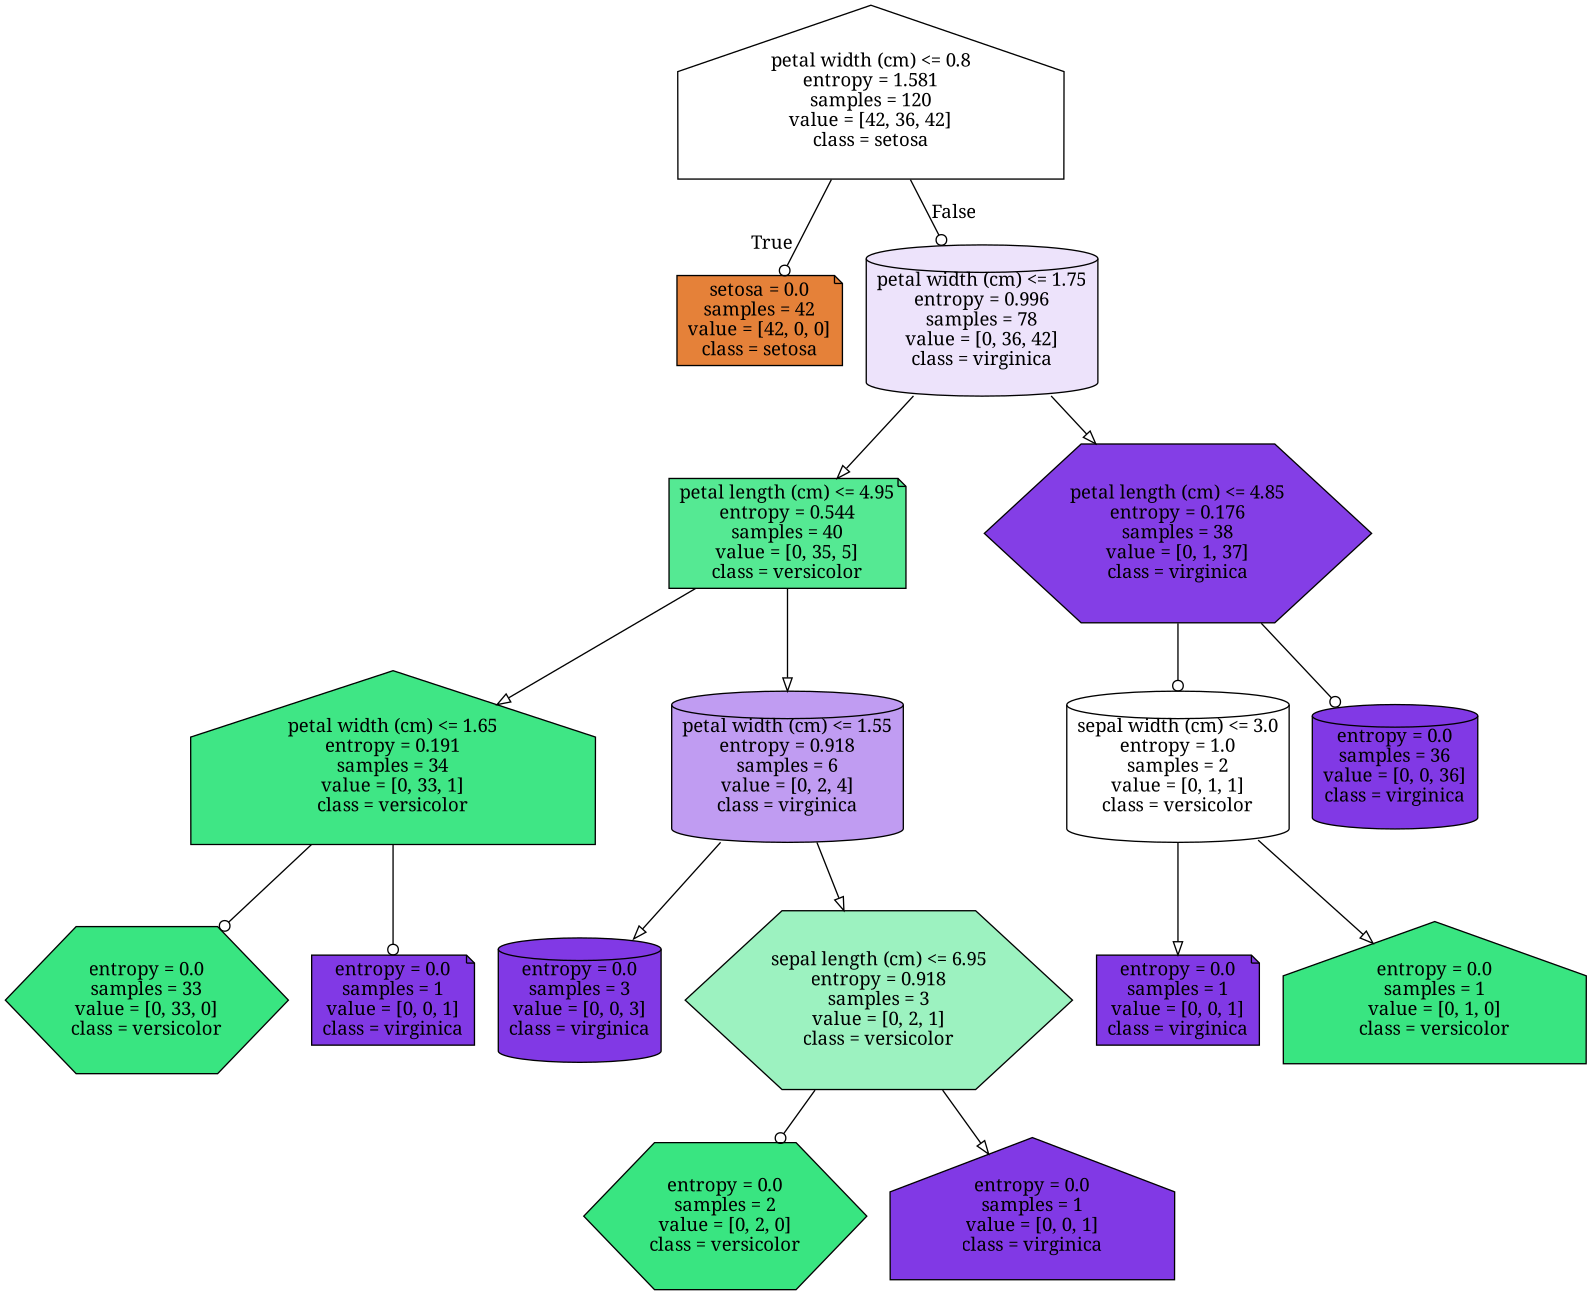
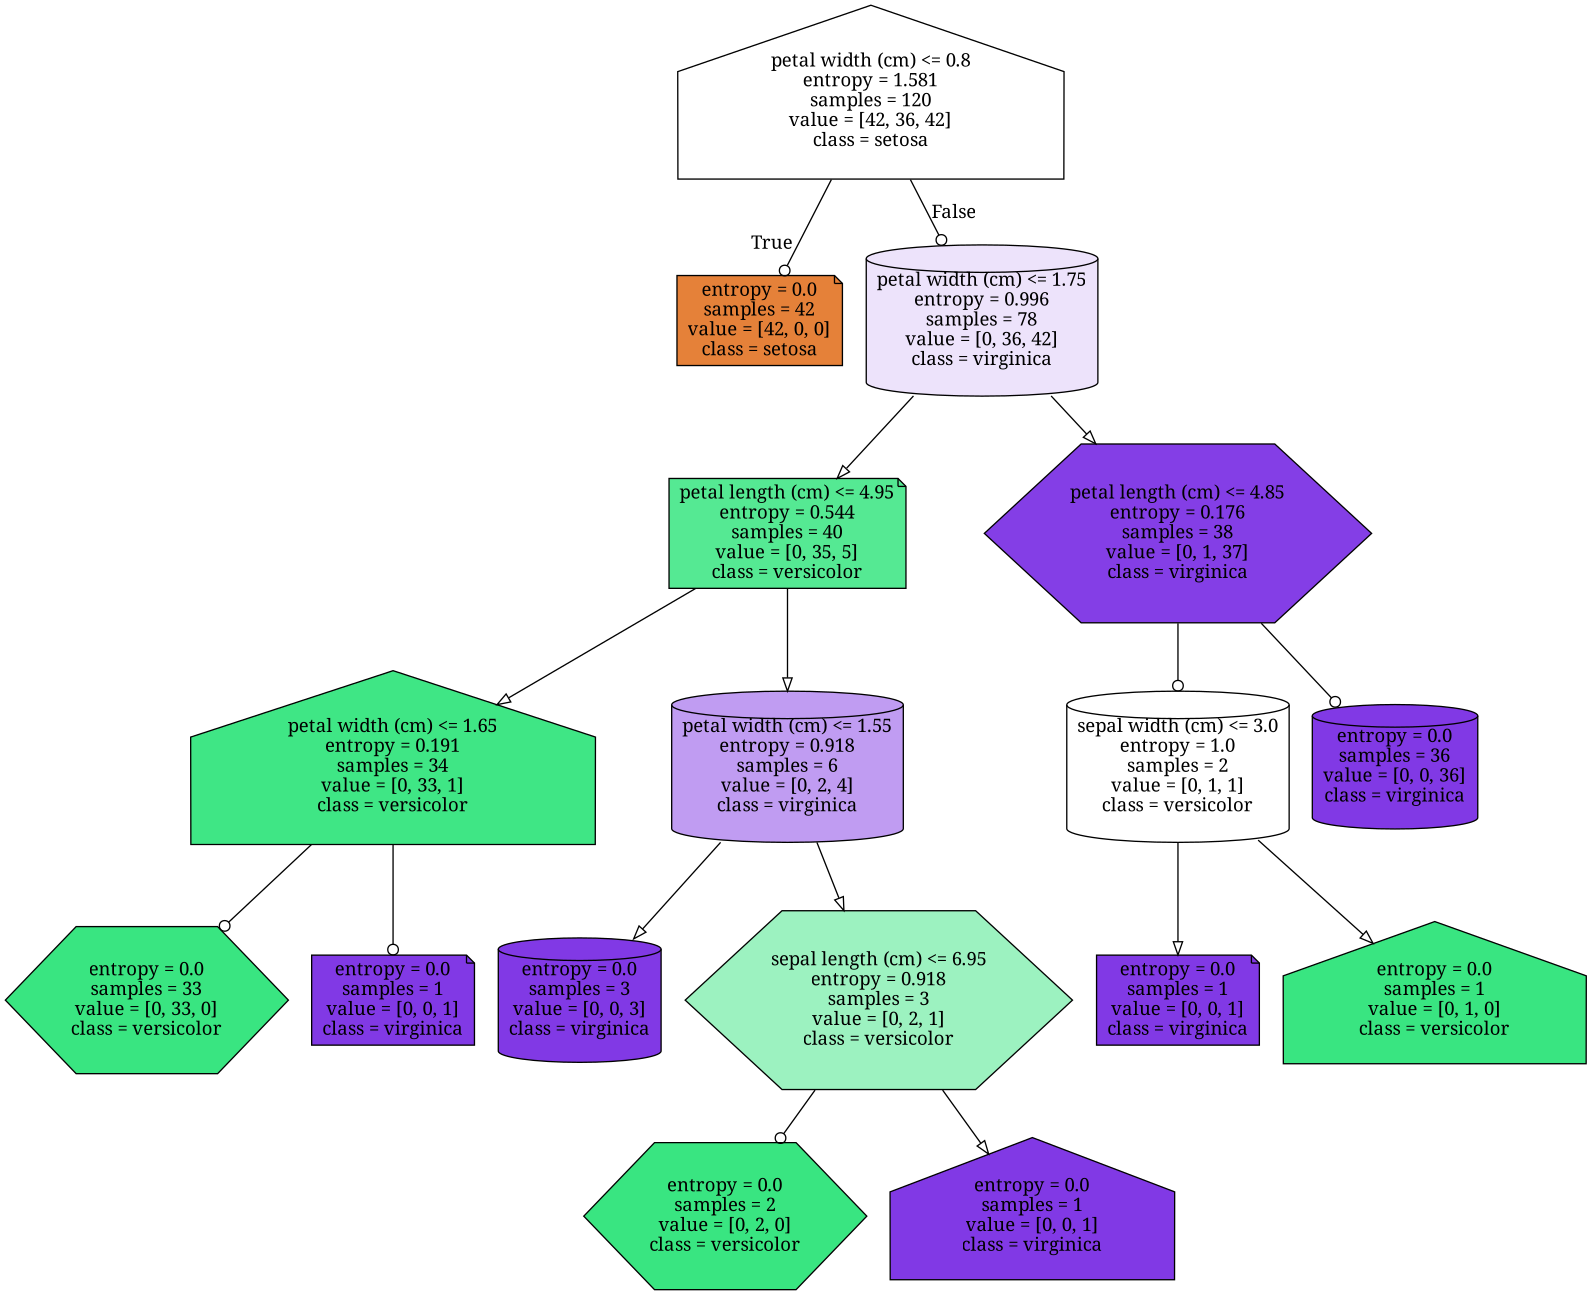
  digraph {
    fontname="Noto Serif"
    node [color=black fillcolor="#8139e5" fontname="Noto Serif" shape=cylinder style=filled]
    edge [fontname="Noto Serif" arrowhead=onormal]
    n1 [fillcolor="#ffffff" label="petal width (cm) <= 0.8\nentropy = 1.581\nsamples = 120\nvalue = [42, 36, 42]\nclass = setosa" shape=house]
-   n2 [fillcolor="#e58139" label="setosa = 0.0\nsamples = 42\nvalue = [42, 0, 0]\nclass = setosa" shape=note]
+   n2 [fillcolor="#e58139" label="entropy = 0.0\nsamples = 42\nvalue = [42, 0, 0]\nclass = setosa" shape=note]
    n3 [fillcolor="#ede3fb" label="petal width (cm) <= 1.75\nentropy = 0.996\nsamples = 78\nvalue = [0, 36, 42]\nclass = virginica"]
    n4 [fillcolor="#55e993" label="petal length (cm) <= 4.95\nentropy = 0.544\nsamples = 40\nvalue = [0, 35, 5]\nclass = versicolor" shape=note]
    n5 [fillcolor="#843ee6" label="petal length (cm) <= 4.85\nentropy = 0.176\nsamples = 38\nvalue = [0, 1, 37]\nclass = virginica" shape=hexagon]
    n6 [fillcolor="#3fe685" label="petal width (cm) <= 1.65\nentropy = 0.191\nsamples = 34\nvalue = [0, 33, 1]\nclass = versicolor" shape=house]
    n7 [fillcolor="#c09cf2" label="petal width (cm) <= 1.55\nentropy = 0.918\nsamples = 6\nvalue = [0, 2, 4]\nclass = virginica"]
    n8 [fillcolor="#39e581" label="entropy = 0.0\nsamples = 33\nvalue = [0, 33, 0]\nclass = versicolor" shape=hexagon]
    n9 [label="entropy = 0.0\nsamples = 1\nvalue = [0, 0, 1]\nclass = virginica" shape=note]
    n10 [label="entropy = 0.0\nsamples = 3\nvalue = [0, 0, 3]\nclass = virginica"]
    n11 [fillcolor="#9cf2c0" label="sepal length (cm) <= 6.95\nentropy = 0.918\nsamples = 3\nvalue = [0, 2, 1]\nclass = versicolor" shape=hexagon]
    n12 [fillcolor="#39e581" label="entropy = 0.0\nsamples = 2\nvalue = [0, 2, 0]\nclass = versicolor" shape=hexagon]
    n13 [label="entropy = 0.0\nsamples = 1\nvalue = [0, 0, 1]\nclass = virginica" shape=house]
    n14 [fillcolor="#ffffff" label="sepal width (cm) <= 3.0\nentropy = 1.0\nsamples = 2\nvalue = [0, 1, 1]\nclass = versicolor"]
    n15 [label="entropy = 0.0\nsamples = 36\nvalue = [0, 0, 36]\nclass = virginica"]
    n16 [label="entropy = 0.0\nsamples = 1\nvalue = [0, 0, 1]\nclass = virginica" shape=note]
    n17 [fillcolor="#39e581" label="entropy = 0.0\nsamples = 1\nvalue = [0, 1, 0]\nclass = versicolor" shape=house]
    n1 -> n2 [headlabel=True labelangle=45 labeldistance=2.5 arrowhead=odot]
    n1 -> n3 [headlabel=False labelangle=-45 labeldistance=2.5 arrowhead=odot]
    n3 -> n4
    n3 -> n5
    n4 -> n6
    n4 -> n7
    n5 -> n14 [arrowhead=odot]
    n5 -> n15 [arrowhead=odot]
    n6 -> n8 [arrowhead=odot]
    n6 -> n9 [arrowhead=odot]
    n7 -> n10
    n7 -> n11
    n11 -> n12 [arrowhead=odot]
    n11 -> n13
    n14 -> n16
    n14 -> n17
  }
